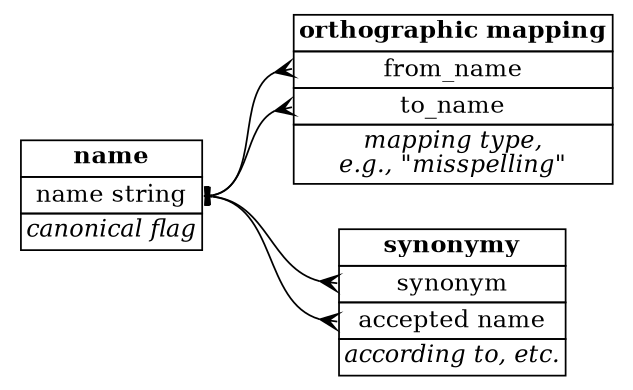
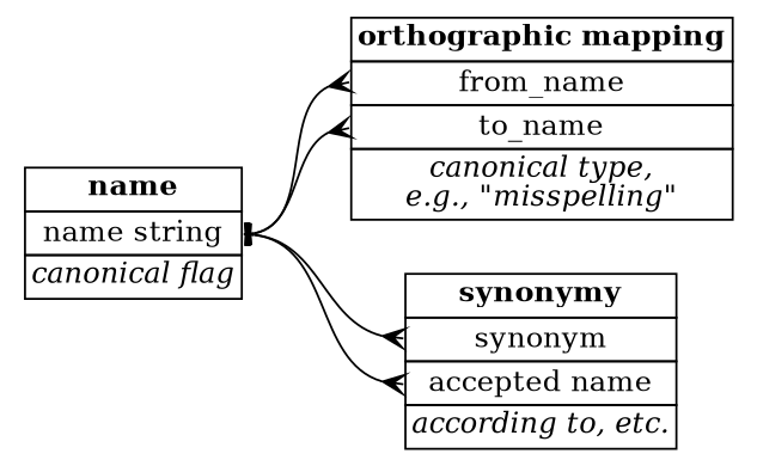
  digraph {
    rankdir=RL
    node [shape=plaintext]
    edge [arrowhead=tee arrowtail=crow dir=both headport=p1 tailport=p2]
    n1 [label=<<table border="0" cellborder="1" cellspacing="0">       <tr><td port="p0"><b>name</b></td></tr>       <tr><td port="p1">name string</td></tr>       <tr><td port="p2"><i>canonical flag</i></td></tr>       </table>>]
-   n2 [label=<<table border="0" cellborder="1" cellspacing="0">       <tr><td port="p0"><b>orthographic mapping</b></td></tr>       <tr><td port="p2">from_name</td></tr>       <tr><td port="p3">to_name</td></tr>       <tr><td port="p4"><i>mapping type,<br/>e.g., "misspelling"</i></td></tr>       </table>>]
+   n2 [label=<<table border="0" cellborder="1" cellspacing="0">       <tr><td port="p0"><b>orthographic mapping</b></td></tr>       <tr><td port="p2">from_name</td></tr>       <tr><td port="p3">to_name</td></tr>       <tr><td port="p4"><i>canonical type,<br/>e.g., "misspelling"</i></td></tr>       </table>>]
    n3 [label=<<table border="0" cellborder="1" cellspacing="0">       <tr><td port="p0"><b>synonymy</b></td></tr>       <tr><td port="p2">synonym</td></tr>       <tr><td port="p3">accepted name</td></tr>       <tr><td port="p5"><i>according to, etc.</i></td></tr>       </table>>]
    n2 -> n1
    n2 -> n1 [tailport=p3]
    n3 -> n1
    n3 -> n1 [tailport=p3]
  }
